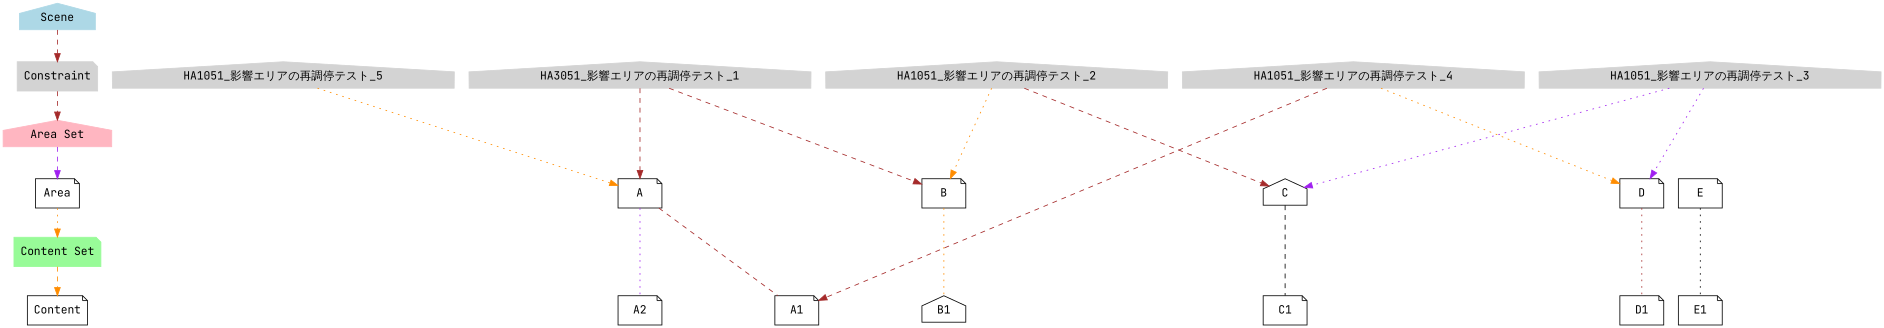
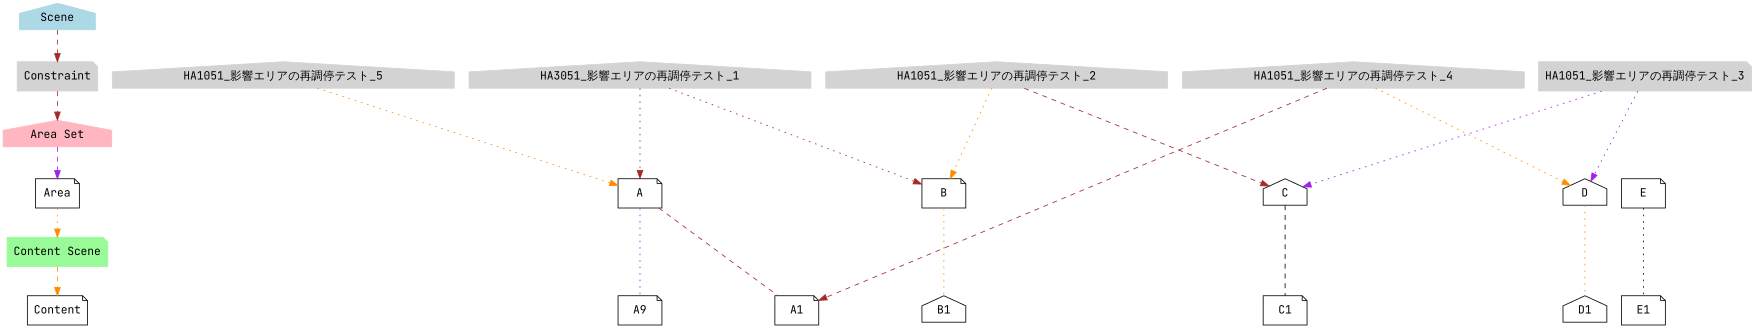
  digraph {
    clusterrank=global
    fontname="JetBrains Mono"
    rankdir=TB
    node [fontname="JetBrains Mono" shape=note]
    edge [color=darkorange fontname="JetBrains Mono" style=dotted]
    Area
    n2 [label=A]
    n3 [label=B]
    n4 [label=C shape=house]
-   n5 [label=D]
+   n5 [label=D shape=house]
    n6 [label=E]
    Content
    n8 [label=A1]
-   n9 [label=A2]
+   n9 [label=A9]
    n10 [label=B1 shape=house]
    n11 [label=C1]
-   n12 [label=D1]
+   n12 [label=D1 shape=house]
    n13 [label=E1]
    Constraint [color=lightgrey style=filled]
    n15 [color=lightgrey label="HA3051_影響エリアの再調停テスト_1" shape=house style=filled]
    n16 [color=lightgrey label="HA1051_影響エリアの再調停テスト_2" shape=house style=filled]
-   n17 [color=lightgrey label="HA1051_影響エリアの再調停テスト_3" shape=house style=filled]
+   n17 [color=lightgrey label="HA1051_影響エリアの再調停テスト_3" style=filled]
    n18 [color=lightgrey label="HA1051_影響エリアの再調停テスト_4" shape=house style=filled]
    n19 [color=lightgrey label="HA1051_影響エリアの再調停テスト_5" shape=house style=filled]
    "Area Set" [color=lightpink shape=house style=filled]
-   "Content Set" [color=palegreen style=filled]
+   "Content Set" [color=palegreen style=filled label="Content Scene"]
    Scene [color=lightblue shape=house style=filled]
    subgraph sub_1 {
      rank=same
      Area
      n2
      n3
      n4
      n5
      n6
    }
    subgraph sub_2 {
      rank=same
      Content
      n8
      n9
      n10
      n11
      n12
      n13
    }
    subgraph sub_3 {
      rank=same
      Constraint
      n15
      n16
      n17
      n18
      n19
    }
    subgraph sub_4 {
      rank=same
      Constraint
    }
    subgraph sub_5 {
      rank=same
      Constraint
    }
    subgraph sub_6 {
      "Area Set"
    }
    subgraph sub_7 {
      "Content Set"
    }
    subgraph sub_8 {
      rank=same
      Scene
    }
    Area -> "Content Set"
    n2 -> n8 [color=brown dir=none style=dashed]
    n2 -> n9 [color=purple dir=none]
    n3 -> n10 [dir=none]
    n4 -> n11 [color=black dir=none style=dashed]
-   n5 -> n12 [color=brown dir=none]
+   n5 -> n12 [dir=none]
    n6 -> n13 [color=black dir=none]
    Constraint -> "Area Set" [color=brown style=dashed]
-   n15 -> n2 [color=brown style=dashed]
-   n15 -> n3 [color=brown style=dashed]
+   n15 -> n2 [color=brown]
+   n15 -> n3 [color=brown]
    n16 -> n3
    n16 -> n4 [color=brown style=dashed]
    n17 -> n4 [color=purple]
    n17 -> n5 [color=purple]
    n18 -> n5
    n18 -> n8 [color=brown style=dashed]
    n19 -> n2
    "Area Set" -> Area [color=purple style=dashed]
    "Content Set" -> Content [style=dashed]
    Scene -> Constraint [color=brown style=dashed]
  }
